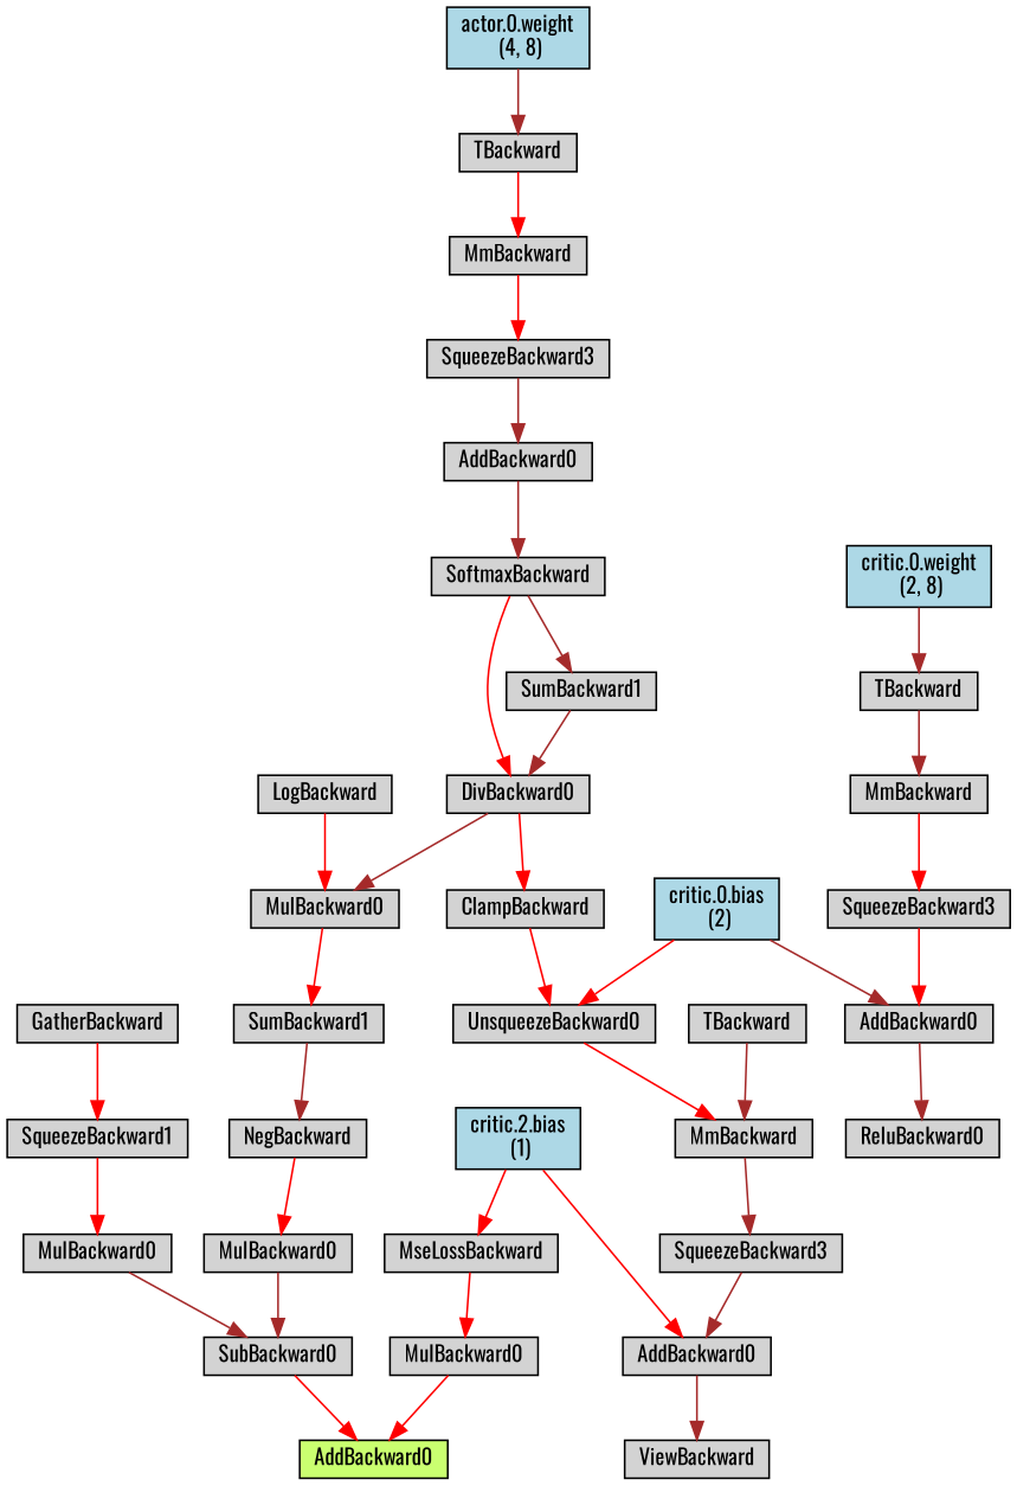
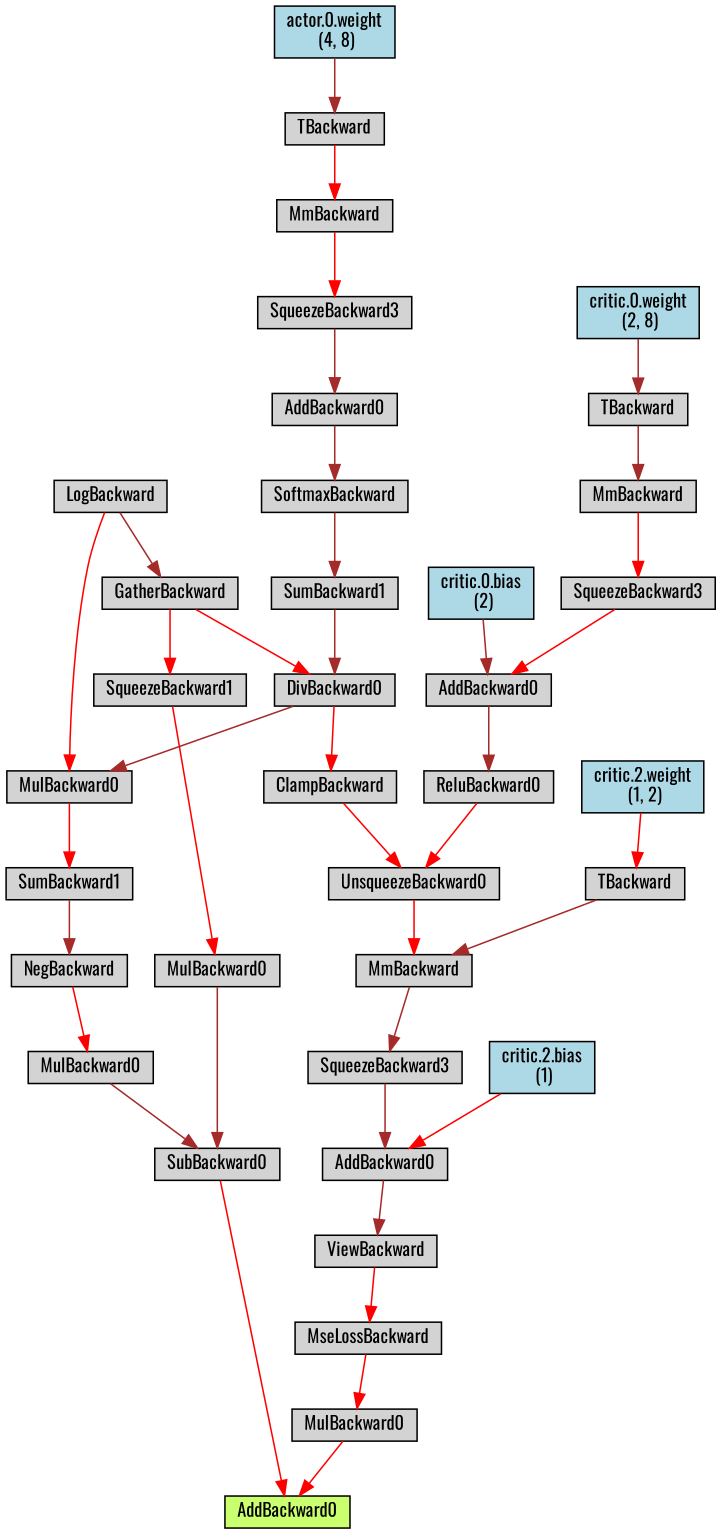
  digraph {
    fontname=Oswald
    node [align=left fontname=Oswald fontsize=12 ranksep=0.1 shape=box style=filled]
    edge [color=red fontname=Oswald]
    n1 [fillcolor=darkolivegreen1 height=0.2 label=AddBackward0]
    n2 [height=0.2 label=SubBackward0]
    n3 [height=0.2 label=MulBackward0]
    n4 [height=0.2 label=SqueezeBackward1]
    n5 [height=0.2 label=GatherBackward]
    n6 [height=0.2 label=LogBackward]
    n7 [height=0.2 label=MulBackward0]
    n8 [height=0.2 label=SumBackward1]
    n9 [height=0.2 label=ClampBackward]
    n10 [height=0.2 label=UnsqueezeBackward0]
    n11 [height=0.2 label=DivBackward0]
    n12 [height=0.2 label=SoftmaxBackward]
    n13 [height=0.2 label=SumBackward1]
    n14 [height=0.2 label=AddBackward0]
    n15 [height=0.2 label=SqueezeBackward3]
    n16 [height=0.2 label=MmBackward]
    n17 [height=0.2 label=TBackward]
    n18 [fillcolor=lightblue height=0.2 label="actor.0.weight\n (4, 8)"]
    n19 [height=0.2 label=MulBackward0]
    n20 [height=0.2 label=NegBackward]
    n21 [height=0.2 label=MulBackward0]
    n22 [height=0.2 label=MseLossBackward]
    n23 [height=0.2 label=ViewBackward]
    n24 [height=0.2 label=AddBackward0]
    n25 [height=0.2 label=SqueezeBackward3]
    n26 [height=0.2 label=MmBackward]
    n27 [height=0.2 label=ReluBackward0]
    n28 [height=0.2 label=AddBackward0]
    n29 [height=0.2 label=SqueezeBackward3]
    n30 [height=0.2 label=MmBackward]
    n31 [height=0.2 label=TBackward]
    n32 [fillcolor=lightblue height=0.2 label="critic.0.weight\n (2, 8)"]
    n33 [fillcolor=lightblue height=0.2 label="critic.0.bias\n (2)"]
    n34 [height=0.2 label=TBackward]
+   n35 [fillcolor=lightblue height=0.2 label="critic.2.weight\n (1, 2)"]
    n36 [fillcolor=lightblue height=0.2 label="critic.2.bias\n (1)"]
    n2 -> n1
    n3 -> n2 [color=brown]
    n4 -> n3
    n5 -> n4
+   n6 -> n5 [color=brown]
    n6 -> n7
    n7 -> n8
    n8 -> n20 [color=brown]
    n9 -> n10
    n10 -> n26
    n11 -> n7 [color=brown]
    n11 -> n9
-   n12 -> n11
+   n5 -> n11
    n12 -> n13 [color=brown]
    n13 -> n11 [color=brown]
    n14 -> n12 [color=brown]
    n15 -> n14 [color=brown]
    n16 -> n15
    n17 -> n16
    n18 -> n17 [color=brown]
    n19 -> n2 [color=brown]
    n20 -> n19
    n21 -> n1
    n22 -> n21
-   n36 -> n22
+   n23 -> n22
    n24 -> n23 [color=brown]
    n25 -> n24 [color=brown]
    n26 -> n25 [color=brown]
-   n33 -> n10
+   n27 -> n10
    n28 -> n27 [color=brown]
    n29 -> n28
    n30 -> n29
    n31 -> n30 [color=brown]
    n32 -> n31 [color=brown]
    n33 -> n28 [color=brown]
    n34 -> n26 [color=brown]
+   n35 -> n34
    n36 -> n24
  }
